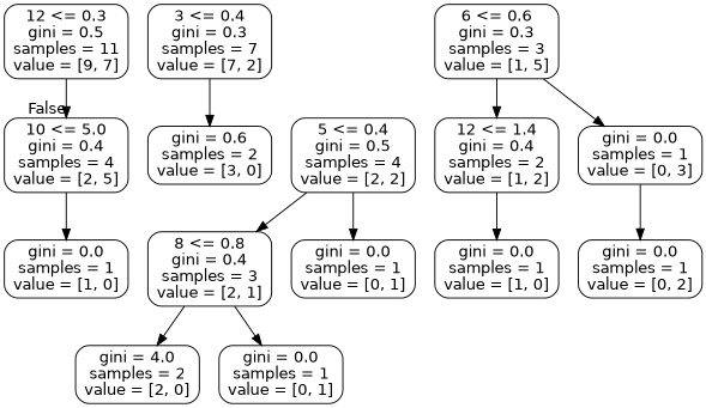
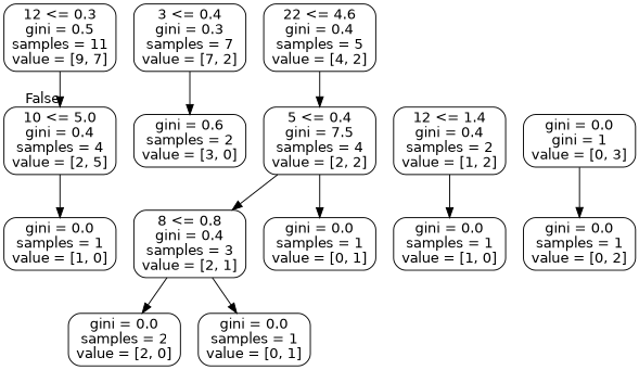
  digraph {
    node [color=black fontname=helvetica shape=box style=rounded]
    edge [fontname=helvetica]
    n1 [label="12 <= 0.3\ngini = 0.5\nsamples = 11\nvalue = [9, 7]"]
    n2 [label="10 <= 5.0\ngini = 0.4\nsamples = 4\nvalue = [2, 5]"]
    n3 [label="3 <= 0.4\ngini = 0.3\nsamples = 7\nvalue = [7, 2]"]
    n4 [label="gini = 0.6\nsamples = 2\nvalue = [3, 0]"]
    n5 [label="gini = 0.0\nsamples = 1\nvalue = [1, 0]"]
-   n7 [label="5 <= 0.4\ngini = 0.5\nsamples = 4\nvalue = [2, 2]"]
+   n6 [label="22 <= 4.6\ngini = 0.4\nsamples = 5\nvalue = [4, 2]"]
+   n7 [label="5 <= 0.4\ngini = 7.5\nsamples = 4\nvalue = [2, 2]"]
    n8 [label="8 <= 0.8\ngini = 0.4\nsamples = 3\nvalue = [2, 1]"]
    n9 [label="gini = 0.0\nsamples = 1\nvalue = [0, 1]"]
-   n10 [label="gini = 4.0\nsamples = 2\nvalue = [2, 0]"]
+   n10 [label="gini = 0.0\nsamples = 2\nvalue = [2, 0]"]
    n11 [label="gini = 0.0\nsamples = 1\nvalue = [0, 1]"]
-   n12 [label="6 <= 0.6\ngini = 0.3\nsamples = 3\nvalue = [1, 5]"]
    n13 [label="12 <= 1.4\ngini = 0.4\nsamples = 2\nvalue = [1, 2]"]
-   n14 [label="gini = 0.0\nsamples = 1\nvalue = [0, 3]"]
+   n14 [label="gini = 0.0\ngini = 1\nvalue = [0, 3]"]
    n15 [label="gini = 0.0\nsamples = 1\nvalue = [1, 0]"]
    n16 [label="gini = 0.0\nsamples = 1\nvalue = [0, 2]"]
    n1 -> n2 [headlabel=False labelangle=-45 labeldistance=2.5]
    n2 -> n5
    n3 -> n4
+   n6 -> n7
    n7 -> n8
    n7 -> n9
    n8 -> n10
    n8 -> n11
-   n12 -> n13
-   n12 -> n14
    n13 -> n15
    n14 -> n16
  }
